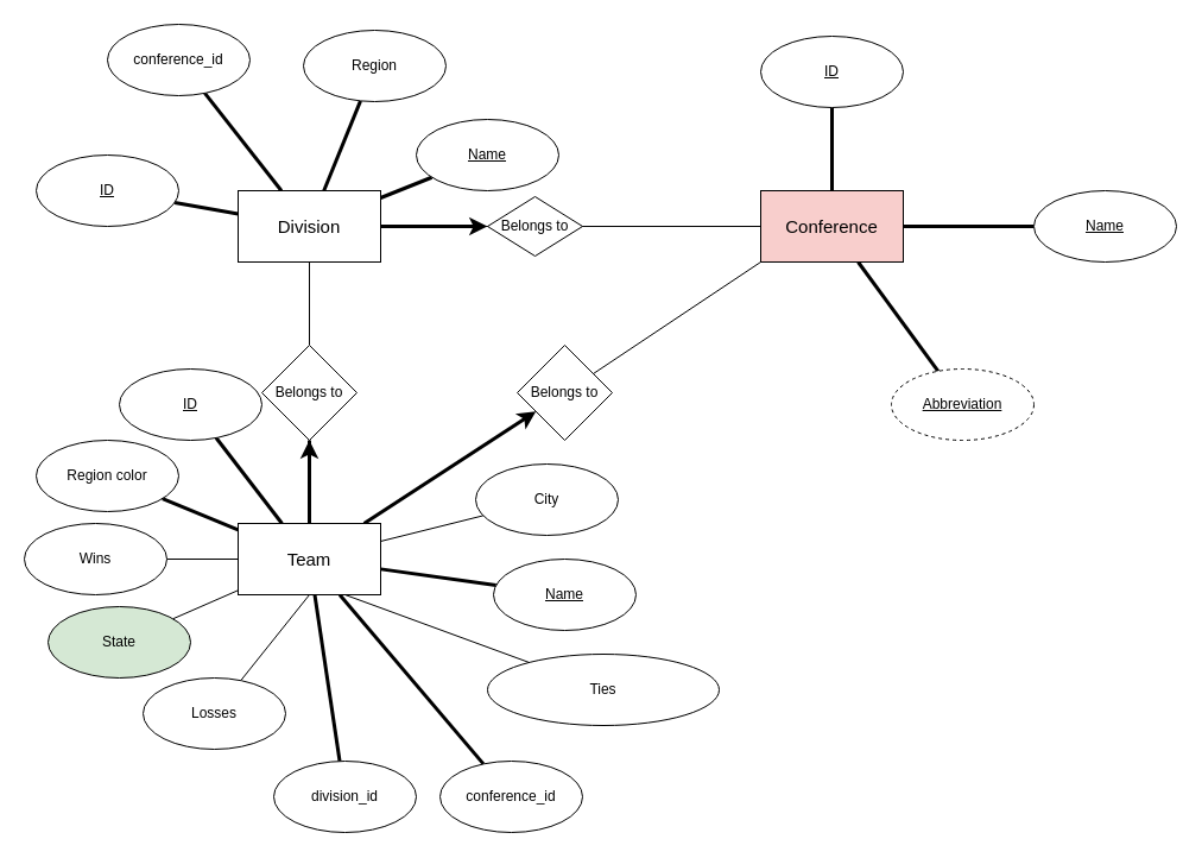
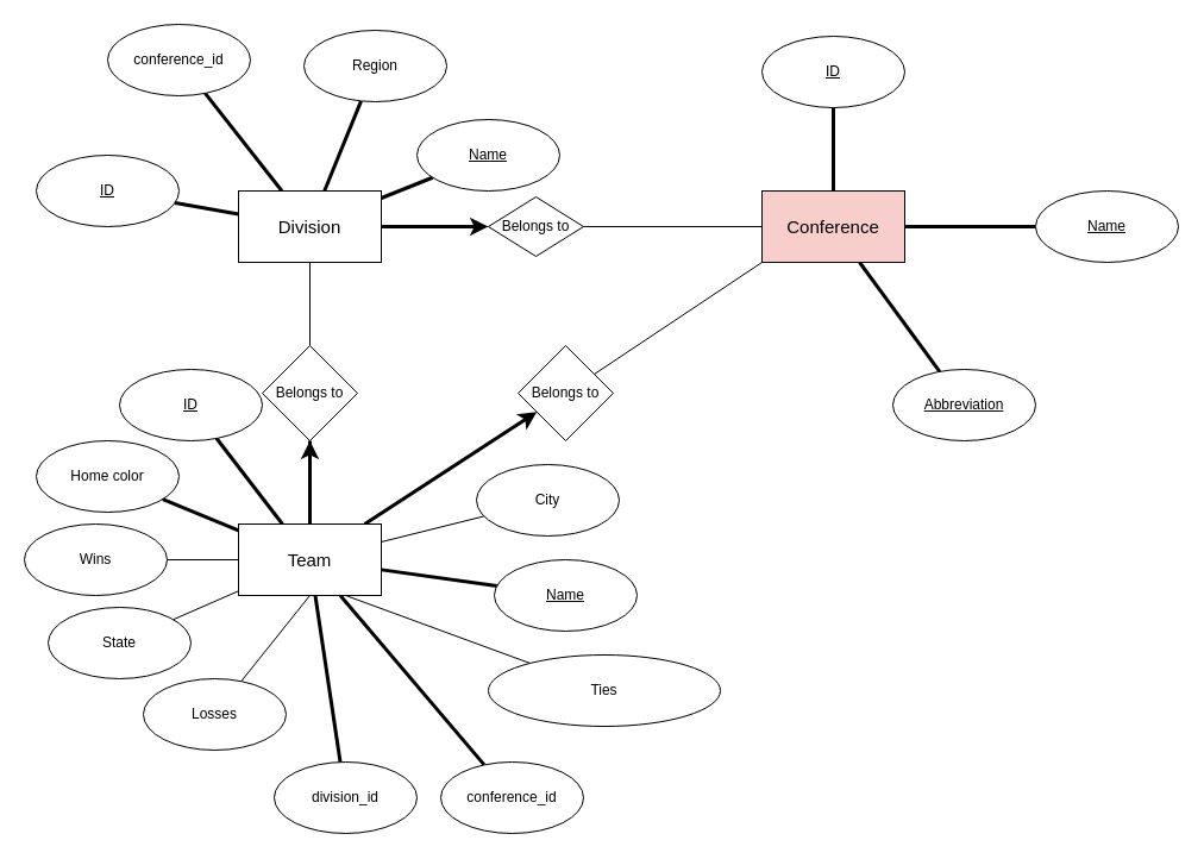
  <mxCell id="0" />
  <mxCell id="1" parent="0" />
  <mxCell id="2" value="" style="edgeStyle=none;html=1;fontSize=15;endArrow=none;endFill=0;strokeWidth=3;" parent="1" source="13" target="14" edge="1"><mxGeometry relative="1" as="geometry" /></mxCell>
  <mxCell id="3" value="" style="edgeStyle=none;html=1;fontSize=15;endArrow=none;endFill=0;strokeWidth=1;" parent="1" source="13" target="15" edge="1"><mxGeometry relative="1" as="geometry" /></mxCell>
  <mxCell id="4" value="" style="edgeStyle=none;html=1;fontSize=15;endArrow=none;endFill=0;strokeWidth=1;startArrow=none;" parent="1" source="27" target="26" edge="1"><mxGeometry relative="1" as="geometry" /></mxCell>
  <mxCell id="5" value="" style="edgeStyle=none;html=1;fontSize=15;endArrow=none;endFill=0;strokeWidth=3;" parent="1" source="13" target="27" edge="1"><mxGeometry relative="1" as="geometry" /></mxCell>
  <mxCell id="6" value="" style="edgeStyle=none;html=1;fontSize=15;endArrow=classic;endFill=1;strokeWidth=3;" parent="1" source="13" target="39" edge="1"><mxGeometry relative="1" as="geometry" /></mxCell>
  <mxCell id="7" value="" style="edgeStyle=none;html=1;fontSize=15;endArrow=none;endFill=0;strokeWidth=3;" parent="1" source="13" target="41" edge="1"><mxGeometry relative="1" as="geometry" /></mxCell>
  <mxCell id="8" value="" style="edgeStyle=none;html=1;fontSize=15;endArrow=none;endFill=0;strokeWidth=3;" parent="1" source="13" target="42" edge="1"><mxGeometry relative="1" as="geometry" /></mxCell>
  <mxCell id="9" value="" style="edgeStyle=none;html=1;fontSize=15;endArrow=none;endFill=0;strokeWidth=1;" parent="1" source="13" target="43" edge="1"><mxGeometry relative="1" as="geometry" /></mxCell>
  <mxCell id="10" value="" style="edgeStyle=none;html=1;fontSize=15;endArrow=none;endFill=0;strokeWidth=1;" parent="1" source="13" target="44" edge="1"><mxGeometry relative="1" as="geometry" /></mxCell>
  <mxCell id="11" value="" style="edgeStyle=none;html=1;endArrow=none;endFill=0;strokeWidth=3;" edge="1" parent="1" source="13" target="46"><mxGeometry relative="1" as="geometry" /></mxCell>
  <mxCell id="12" value="" style="edgeStyle=none;html=1;endArrow=none;endFill=0;strokeWidth=3;" edge="1" parent="1" source="13" target="47"><mxGeometry relative="1" as="geometry" /></mxCell>
  <mxCell id="13" value="&lt;font style=&quot;font-size: 15px&quot;&gt;Team&lt;/font&gt;" style="rounded=0;whiteSpace=wrap;html=1;" parent="1" vertex="1"><mxGeometry x="200" y="440" width="120" height="60" as="geometry" /></mxCell>
  <mxCell id="14" value="&lt;u&gt;ID&lt;/u&gt;" style="ellipse;whiteSpace=wrap;html=1;rounded=0;" parent="1" vertex="1"><mxGeometry x="100" y="310" width="120" height="60" as="geometry" /></mxCell>
  <mxCell id="15" value="Wins" style="ellipse;whiteSpace=wrap;html=1;rounded=0;" parent="1" vertex="1"><mxGeometry x="20" y="440" width="120" height="60" as="geometry" /></mxCell>
  <mxCell id="16" style="edgeStyle=none;html=1;entryX=0.5;entryY=1;entryDx=0;entryDy=0;fontSize=15;endArrow=none;endFill=0;strokeWidth=1;" parent="1" source="17" target="13" edge="1"><mxGeometry relative="1" as="geometry" /></mxCell>
  <mxCell id="17" value="Losses" style="ellipse;whiteSpace=wrap;html=1;rounded=0;" parent="1" vertex="1"><mxGeometry x="120" y="570" width="120" height="60" as="geometry" /></mxCell>
  <mxCell id="18" style="edgeStyle=none;html=1;entryX=0.75;entryY=1;entryDx=0;entryDy=0;fontSize=15;endArrow=none;endFill=0;strokeWidth=1;" parent="1" source="19" target="13" edge="1"><mxGeometry relative="1" as="geometry"><mxPoint x="330" y="325" as="targetPoint" /></mxGeometry></mxCell>
  <mxCell id="19" value="Ties" style="ellipse;whiteSpace=wrap;html=1;rounded=0;strokeWidth=1;" parent="1" vertex="1"><mxGeometry x="410" y="550" width="195" height="60" as="geometry" /></mxCell>
  <mxCell id="20" value="" style="edgeStyle=none;html=1;fontSize=15;endArrow=none;endFill=0;strokeWidth=3;" parent="1" source="26" target="29" edge="1"><mxGeometry relative="1" as="geometry" /></mxCell>
  <mxCell id="21" value="" style="edgeStyle=none;html=1;fontSize=15;endArrow=none;endFill=0;strokeWidth=3;" parent="1" source="26" target="30" edge="1"><mxGeometry relative="1" as="geometry" /></mxCell>
  <mxCell id="22" value="" style="edgeStyle=none;html=1;fontSize=15;endArrow=none;endFill=0;strokeWidth=1;" parent="1" source="26" target="34" edge="1"><mxGeometry relative="1" as="geometry" /></mxCell>
  <mxCell id="23" value="" style="edgeStyle=none;html=1;fontSize=15;endArrow=classic;endFill=1;strokeWidth=3;" parent="1" source="26" target="35" edge="1"><mxGeometry relative="1" as="geometry" /></mxCell>
  <mxCell id="24" value="" style="edgeStyle=none;html=1;fontSize=15;endArrow=none;endFill=0;strokeWidth=3;" parent="1" source="26" target="40" edge="1"><mxGeometry relative="1" as="geometry" /></mxCell>
  <mxCell id="25" value="" style="edgeStyle=none;html=1;endArrow=none;endFill=0;strokeWidth=3;" edge="1" parent="1" source="26" target="45"><mxGeometry relative="1" as="geometry" /></mxCell>
  <mxCell id="26" value="&lt;font style=&quot;font-size: 15px&quot;&gt;Division&lt;/font&gt;" style="whiteSpace=wrap;html=1;rounded=0;" parent="1" vertex="1"><mxGeometry x="200" y="160" width="120" height="60" as="geometry" /></mxCell>
  <mxCell id="27" value="Belongs to" style="rhombus;whiteSpace=wrap;html=1;rounded=0;" parent="1" vertex="1"><mxGeometry x="220" y="290" width="80" height="80" as="geometry" /></mxCell>
  <mxCell id="28" value="" style="edgeStyle=none;html=1;fontSize=15;endArrow=classic;endFill=1;strokeWidth=3;" parent="1" source="13" target="27" edge="1"><mxGeometry relative="1" as="geometry"><mxPoint x="260" y="440" as="sourcePoint" /><mxPoint x="260" y="280" as="targetPoint" /></mxGeometry></mxCell>
  <mxCell id="29" value="&lt;u&gt;ID&lt;/u&gt;" style="ellipse;whiteSpace=wrap;html=1;rounded=0;" parent="1" vertex="1"><mxGeometry x="30" y="130" width="120" height="60" as="geometry" /></mxCell>
  <mxCell id="30" value="&lt;u&gt;Name&lt;/u&gt;" style="ellipse;whiteSpace=wrap;html=1;rounded=0;" parent="1" vertex="1"><mxGeometry x="350" y="100" width="120" height="60" as="geometry" /></mxCell>
  <mxCell id="31" value="" style="edgeStyle=none;html=1;fontSize=15;endArrow=none;endFill=0;strokeWidth=3;" parent="1" source="34" target="36" edge="1"><mxGeometry relative="1" as="geometry" /></mxCell>
  <mxCell id="32" value="" style="edgeStyle=none;html=1;fontSize=15;endArrow=none;endFill=0;strokeWidth=3;" parent="1" source="34" target="37" edge="1"><mxGeometry relative="1" as="geometry" /></mxCell>
  <mxCell id="33" value="" style="edgeStyle=none;html=1;endArrow=none;endFill=0;strokeWidth=3;" edge="1" parent="1" source="34" target="48"><mxGeometry relative="1" as="geometry" /></mxCell>
  <mxCell id="34" value="&lt;font style=&quot;font-size: 15px&quot;&gt;Conference&lt;/font&gt;" style="whiteSpace=wrap;html=1;rounded=0;fillColor=#f8cecc;" parent="1" vertex="1"><mxGeometry x="640" y="160" width="120" height="60" as="geometry" /></mxCell>
  <mxCell id="35" value="Belongs to" style="rhombus;whiteSpace=wrap;html=1;rounded=0;" parent="1" vertex="1"><mxGeometry x="410" y="165" width="80" height="50" as="geometry" /></mxCell>
  <mxCell id="36" value="&lt;u&gt;ID&lt;/u&gt;" style="ellipse;whiteSpace=wrap;html=1;rounded=0;" parent="1" vertex="1"><mxGeometry x="640" y="30" width="120" height="60" as="geometry" /></mxCell>
  <mxCell id="37" value="&lt;u&gt;Name&lt;/u&gt;" style="ellipse;whiteSpace=wrap;html=1;rounded=0;" parent="1" vertex="1"><mxGeometry x="870" y="160" width="120" height="60" as="geometry" /></mxCell>
  <mxCell id="38" style="edgeStyle=none;html=1;entryX=0;entryY=1;entryDx=0;entryDy=0;fontSize=15;endArrow=none;endFill=0;strokeWidth=1;" parent="1" source="39" target="34" edge="1"><mxGeometry relative="1" as="geometry" /></mxCell>
  <mxCell id="39" value="Belongs to" style="rhombus;whiteSpace=wrap;html=1;rounded=0;" parent="1" vertex="1"><mxGeometry x="435" y="290" width="80" height="80" as="geometry" /></mxCell>
  <mxCell id="40" value="conference_id" style="ellipse;whiteSpace=wrap;html=1;rounded=0;" parent="1" vertex="1"><mxGeometry x="90" y="20" width="120" height="60" as="geometry" /></mxCell>
- <mxCell id="41" value="Region color" style="ellipse;whiteSpace=wrap;html=1;rounded=0;" parent="1" vertex="1"><mxGeometry x="30" y="370" width="120" height="60" as="geometry" /></mxCell>
+ <mxCell id="41" value="Home color" style="ellipse;whiteSpace=wrap;html=1;rounded=0;" parent="1" vertex="1"><mxGeometry x="30" y="370" width="120" height="60" as="geometry" /></mxCell>
  <mxCell id="42" value="&lt;u&gt;Name&lt;/u&gt;" style="ellipse;whiteSpace=wrap;html=1;rounded=0;" parent="1" vertex="1"><mxGeometry x="415" y="470" width="120" height="60" as="geometry" /></mxCell>
  <mxCell id="43" value="City" style="ellipse;whiteSpace=wrap;html=1;rounded=0;" parent="1" vertex="1"><mxGeometry x="400" y="390" width="120" height="60" as="geometry" /></mxCell>
- <mxCell id="44" value="State" style="ellipse;whiteSpace=wrap;html=1;rounded=0;fillColor=#d5e8d4;" parent="1" vertex="1"><mxGeometry x="40" y="510" width="120" height="60" as="geometry" /></mxCell>
+ <mxCell id="44" value="State" style="ellipse;whiteSpace=wrap;html=1;rounded=0;" parent="1" vertex="1"><mxGeometry x="40" y="510" width="120" height="60" as="geometry" /></mxCell>
  <mxCell id="45" value="Region" style="ellipse;whiteSpace=wrap;html=1;rounded=0;" vertex="1" parent="1"><mxGeometry x="255" y="25" width="120" height="60" as="geometry" /></mxCell>
  <mxCell id="46" value="division_id" style="ellipse;whiteSpace=wrap;html=1;rounded=0;" vertex="1" parent="1"><mxGeometry x="230" y="640" width="120" height="60" as="geometry" /></mxCell>
  <mxCell id="47" value="conference_id" style="ellipse;whiteSpace=wrap;html=1;rounded=0;" vertex="1" parent="1"><mxGeometry x="370" y="640" width="120" height="60" as="geometry" /></mxCell>
- <mxCell id="48" value="&lt;u&gt;Abbreviation&lt;/u&gt;" style="ellipse;whiteSpace=wrap;html=1;rounded=0;dashed=1;" vertex="1" parent="1"><mxGeometry x="750" y="310" width="120" height="60" as="geometry" /></mxCell>
+ <mxCell id="48" value="&lt;u&gt;Abbreviation&lt;/u&gt;" style="ellipse;whiteSpace=wrap;html=1;rounded=0;" vertex="1" parent="1"><mxGeometry x="750" y="310" width="120" height="60" as="geometry" /></mxCell>
